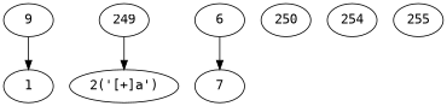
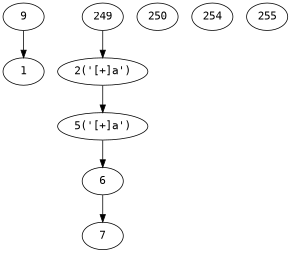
  digraph {
    fontname="DejaVu Sans Mono"
    node [fontname="DejaVu Sans Mono"]
    edge [fontname="DejaVu Sans Mono"]
    n1 [label=9]
    1
    n3 [label="2('[+]a')"]
+   n4 [label="5('[+]a')"]
    6
    7
    249
    250
    254
    255
    n1 -> 1
+   n3 -> n4
+   n4 -> 6
    6 -> 7
    249 -> n3
  }
